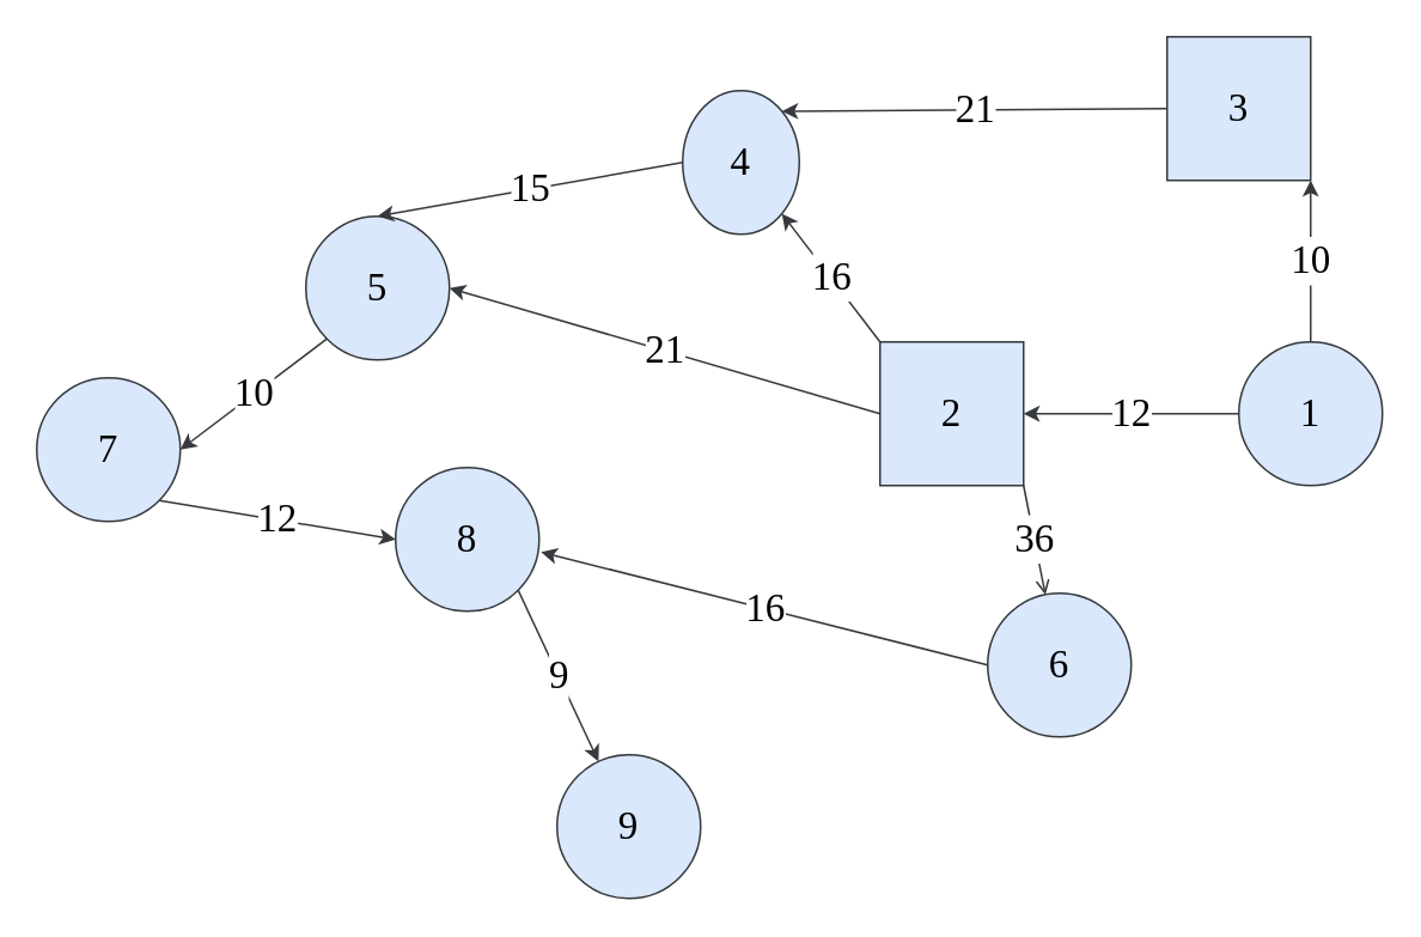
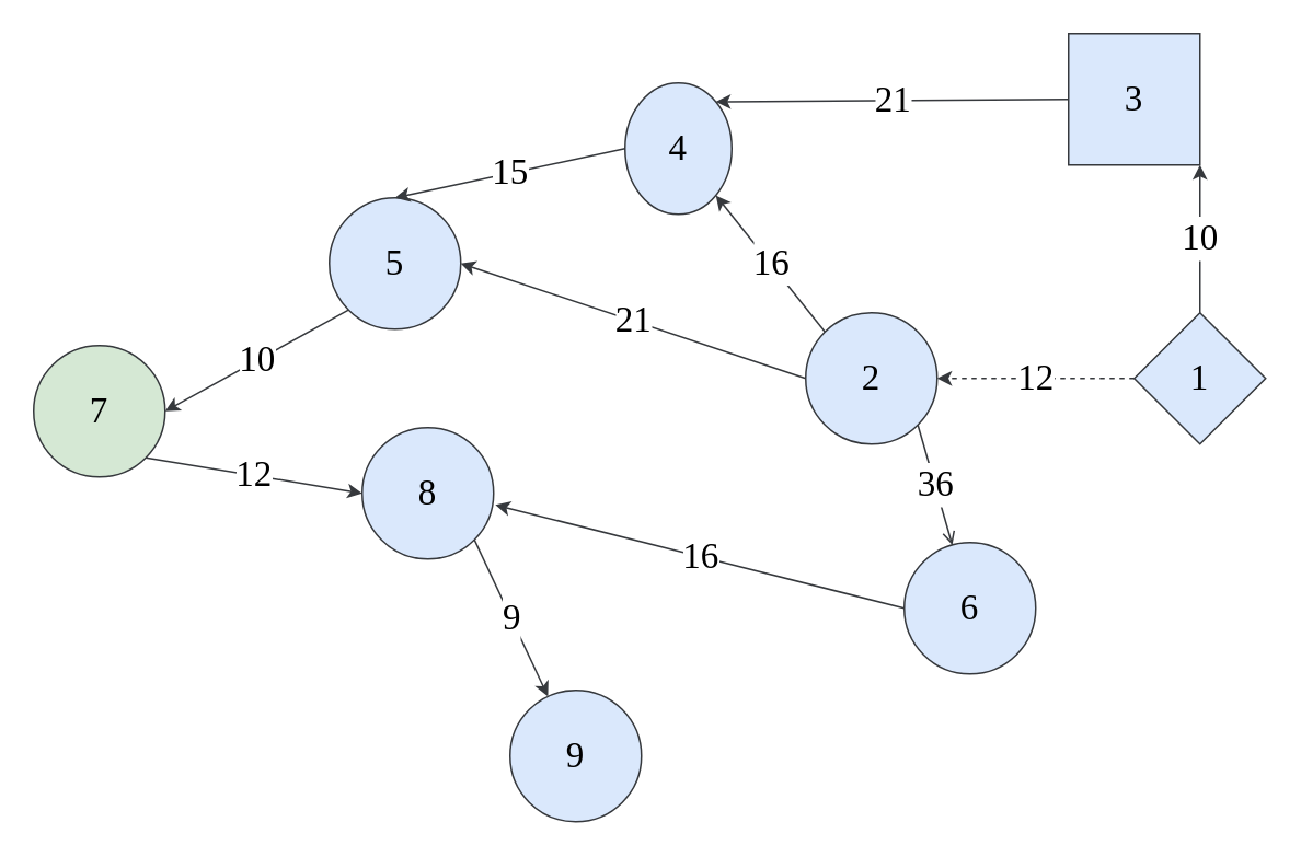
  <mxCell id="0" />
  <mxCell id="1" parent="0" />
- <mxCell id="2" value="1" style="ellipse;whiteSpace=wrap;html=1;aspect=fixed;fontSize=22;fontFamily=Times New Roman;fillColor=#dae8fc;strokeColor=#36393D;verticalAlign=middle;" vertex="1" parent="1"><mxGeometry x="690" y="190" width="80" height="80" as="geometry" /></mxCell>
- <mxCell id="3" value="2" style="whiteSpace=wrap;html=1;aspect=fixed;fontSize=22;fontFamily=Times New Roman;fillColor=#dae8fc;strokeColor=#36393D;verticalAlign=middle;rounded=0;" vertex="1" parent="1"><mxGeometry x="490" y="190" width="80" height="80" as="geometry" /></mxCell>
+ <mxCell id="2" value="1" style="rhombus;whiteSpace=wrap;html=1;aspect=fixed;fontSize=22;fontFamily=Times New Roman;fillColor=#dae8fc;strokeColor=#36393D;verticalAlign=middle;" vertex="1" parent="1"><mxGeometry x="690" y="190" width="80" height="80" as="geometry" /></mxCell>
+ <mxCell id="3" value="2" style="ellipse;whiteSpace=wrap;html=1;aspect=fixed;fontSize=22;fontFamily=Times New Roman;fillColor=#dae8fc;strokeColor=#36393D;verticalAlign=middle;" vertex="1" parent="1"><mxGeometry x="490" y="190" width="80" height="80" as="geometry" /></mxCell>
  <mxCell id="4" value="3" style="whiteSpace=wrap;html=1;aspect=fixed;fontSize=22;fontFamily=Times New Roman;fillColor=#dae8fc;strokeColor=#36393D;rounded=0;" vertex="1" parent="1"><mxGeometry x="650" y="20" width="80" height="80" as="geometry" /></mxCell>
  <mxCell id="5" value="10" style="endArrow=classic;html=1;rounded=0;entryX=1;entryY=1;entryDx=0;entryDy=0;fontSize=22;fontFamily=Times New Roman;fillColor=#dae8fc;strokeColor=#36393D;verticalAlign=middle;" edge="1" parent="1" source="2" target="4"><mxGeometry width="50" height="50" relative="1" as="geometry"><mxPoint x="220" y="160" as="sourcePoint" /><mxPoint x="270" y="110" as="targetPoint" /></mxGeometry></mxCell>
- <mxCell id="6" value="12" style="endArrow=classic;html=1;rounded=0;exitX=0;exitY=0.5;exitDx=0;exitDy=0;entryX=1;entryY=0.5;entryDx=0;entryDy=0;fontSize=22;fontFamily=Times New Roman;fillColor=#dae8fc;strokeColor=#36393D;verticalAlign=middle;" edge="1" parent="1" source="2" target="3"><mxGeometry width="50" height="50" relative="1" as="geometry"><mxPoint x="440" y="270" as="sourcePoint" /><mxPoint x="434" y="250" as="targetPoint" /></mxGeometry></mxCell>
+ <mxCell id="6" value="12" style="endArrow=classic;html=1;rounded=0;exitX=0;exitY=0.5;exitDx=0;exitDy=0;entryX=1;entryY=0.5;entryDx=0;entryDy=0;fontSize=22;fontFamily=Times New Roman;fillColor=#dae8fc;strokeColor=#36393D;verticalAlign=middle;dashed=1;" edge="1" parent="1" source="2" target="3"><mxGeometry width="50" height="50" relative="1" as="geometry"><mxPoint x="440" y="270" as="sourcePoint" /><mxPoint x="434" y="250" as="targetPoint" /></mxGeometry></mxCell>
  <mxCell id="7" value="6" style="ellipse;whiteSpace=wrap;html=1;aspect=fixed;fontSize=22;fontFamily=Times New Roman;fillColor=#dae8fc;strokeColor=#36393D;verticalAlign=middle;" vertex="1" parent="1"><mxGeometry x="550" y="330" width="80" height="80" as="geometry" /></mxCell>
  <mxCell id="8" value="36" style="endArrow=open;html=1;rounded=0;exitX=1;exitY=1;exitDx=0;exitDy=0;fontSize=22;fontFamily=Times New Roman;fillColor=#dae8fc;strokeColor=#36393D;verticalAlign=middle;" edge="1" parent="1" source="3" target="7"><mxGeometry width="50" height="50" relative="1" as="geometry"><mxPoint x="300" y="280" as="sourcePoint" /><mxPoint x="350" y="230" as="targetPoint" /></mxGeometry></mxCell>
  <mxCell id="9" value="4" style="ellipse;whiteSpace=wrap;html=1;aspect=fixed;fontSize=22;fontFamily=Times New Roman;fillColor=#dae8fc;strokeColor=#36393D;" vertex="1" parent="1"><mxGeometry x="380" y="50" width="65" height="80" as="geometry" /></mxCell>
  <mxCell id="10" value="16" style="endArrow=classic;html=1;rounded=0;entryX=1;entryY=1;entryDx=0;entryDy=0;exitX=0;exitY=0;exitDx=0;exitDy=0;fontSize=22;fontFamily=Times New Roman;fillColor=#dae8fc;strokeColor=#36393D;verticalAlign=middle;" edge="1" parent="1" source="3" target="9"><mxGeometry width="50" height="50" relative="1" as="geometry"><mxPoint x="300" y="190" as="sourcePoint" /><mxPoint x="350" y="140" as="targetPoint" /></mxGeometry></mxCell>
  <mxCell id="11" value="21" style="endArrow=classic;html=1;rounded=0;exitX=0;exitY=0.5;exitDx=0;exitDy=0;entryX=1;entryY=0;entryDx=0;entryDy=0;fontSize=22;fontFamily=Times New Roman;fillColor=#dae8fc;strokeColor=#36393D;verticalAlign=middle;" edge="1" parent="1" source="4" target="9"><mxGeometry width="50" height="50" relative="1" as="geometry"><mxPoint x="200" y="40" as="sourcePoint" /><mxPoint x="250" y="-10" as="targetPoint" /></mxGeometry></mxCell>
- <mxCell id="12" value="5" style="ellipse;whiteSpace=wrap;html=1;aspect=fixed;fontSize=22;fontFamily=Times New Roman;fillColor=#dae8fc;strokeColor=#36393D;" vertex="1" parent="1"><mxGeometry x="170" y="120" width="80" height="80" as="geometry" /></mxCell>
+ <mxCell id="12" value="5" style="ellipse;whiteSpace=wrap;html=1;aspect=fixed;fontSize=22;fontFamily=Times New Roman;fillColor=#dae8fc;strokeColor=#36393D;" vertex="1" parent="1"><mxGeometry x="200" y="120" width="80" height="80" as="geometry" /></mxCell>
  <mxCell id="13" value="21" style="endArrow=classic;html=1;rounded=0;entryX=1;entryY=0.5;entryDx=0;entryDy=0;exitX=0;exitY=0.5;exitDx=0;exitDy=0;fontSize=22;fontFamily=Times New Roman;fillColor=#dae8fc;strokeColor=#36393D;verticalAlign=middle;" edge="1" parent="1" source="3" target="12"><mxGeometry width="50" height="50" relative="1" as="geometry"><mxPoint x="360" y="330" as="sourcePoint" /><mxPoint x="590" y="290" as="targetPoint" /></mxGeometry></mxCell>
  <mxCell id="14" value="15" style="endArrow=classic;html=1;rounded=0;exitX=0;exitY=0.5;exitDx=0;exitDy=0;entryX=0.5;entryY=0;entryDx=0;entryDy=0;fontSize=22;fontFamily=Times New Roman;fillColor=#dae8fc;strokeColor=#36393D;verticalAlign=middle;" edge="1" parent="1" source="9" target="12"><mxGeometry width="50" height="50" relative="1" as="geometry"><mxPoint x="170" y="230" as="sourcePoint" /><mxPoint x="220" y="180" as="targetPoint" /></mxGeometry></mxCell>
- <mxCell id="15" value="7" style="ellipse;whiteSpace=wrap;html=1;aspect=fixed;fontSize=22;fontFamily=Times New Roman;fillColor=#dae8fc;strokeColor=#36393D;" vertex="1" parent="1"><mxGeometry x="20" y="210" width="80" height="80" as="geometry" /></mxCell>
+ <mxCell id="15" value="7" style="ellipse;whiteSpace=wrap;html=1;aspect=fixed;fontSize=22;fontFamily=Times New Roman;fillColor=#d5e8d4;strokeColor=#36393D;" vertex="1" parent="1"><mxGeometry x="20" y="210" width="80" height="80" as="geometry" /></mxCell>
  <mxCell id="16" value="10" style="endArrow=classic;html=1;rounded=0;exitX=0;exitY=1;exitDx=0;exitDy=0;entryX=1;entryY=0.5;entryDx=0;entryDy=0;fontSize=22;fontFamily=Times New Roman;fillColor=#dae8fc;strokeColor=#36393D;" edge="1" parent="1" source="12" target="15"><mxGeometry width="50" height="50" relative="1" as="geometry"><mxPoint x="180" y="500" as="sourcePoint" /><mxPoint x="230" y="450" as="targetPoint" /></mxGeometry></mxCell>
  <mxCell id="17" value="8" style="ellipse;whiteSpace=wrap;html=1;aspect=fixed;fontSize=22;fontFamily=Times New Roman;fillColor=#dae8fc;strokeColor=#36393D;verticalAlign=middle;" vertex="1" parent="1"><mxGeometry x="220" y="260" width="80" height="80" as="geometry" /></mxCell>
  <mxCell id="18" value="12" style="endArrow=classic;html=1;rounded=0;exitX=1;exitY=1;exitDx=0;exitDy=0;entryX=0;entryY=0.5;entryDx=0;entryDy=0;fontSize=22;fontFamily=Times New Roman;fillColor=#dae8fc;strokeColor=#36393D;" edge="1" parent="1" source="15" target="17"><mxGeometry width="50" height="50" relative="1" as="geometry"><mxPoint x="180" y="510" as="sourcePoint" /><mxPoint x="230" y="460" as="targetPoint" /></mxGeometry></mxCell>
  <mxCell id="19" value="16" style="endArrow=classic;html=1;rounded=0;exitX=0;exitY=0.5;exitDx=0;exitDy=0;entryX=1.013;entryY=0.588;entryDx=0;entryDy=0;entryPerimeter=0;fontSize=22;fontFamily=Times New Roman;fillColor=#dae8fc;strokeColor=#36393D;verticalAlign=middle;" edge="1" parent="1" source="7" target="17"><mxGeometry width="50" height="50" relative="1" as="geometry"><mxPoint x="410" y="510" as="sourcePoint" /><mxPoint x="460" y="460" as="targetPoint" /></mxGeometry></mxCell>
  <mxCell id="20" value="9" style="ellipse;whiteSpace=wrap;html=1;aspect=fixed;fontSize=22;fontFamily=Times New Roman;fillColor=#dae8fc;strokeColor=#36393D;" vertex="1" parent="1"><mxGeometry x="310" y="420" width="80" height="80" as="geometry" /></mxCell>
  <mxCell id="21" value="9" style="endArrow=classic;html=1;rounded=0;exitX=1;exitY=1;exitDx=0;exitDy=0;fontSize=22;fontFamily=Times New Roman;fillColor=#dae8fc;strokeColor=#36393D;verticalAlign=middle;" edge="1" parent="1" source="17" target="20"><mxGeometry width="50" height="50" relative="1" as="geometry"><mxPoint x="270" y="570" as="sourcePoint" /><mxPoint x="320" y="520" as="targetPoint" /></mxGeometry></mxCell>
